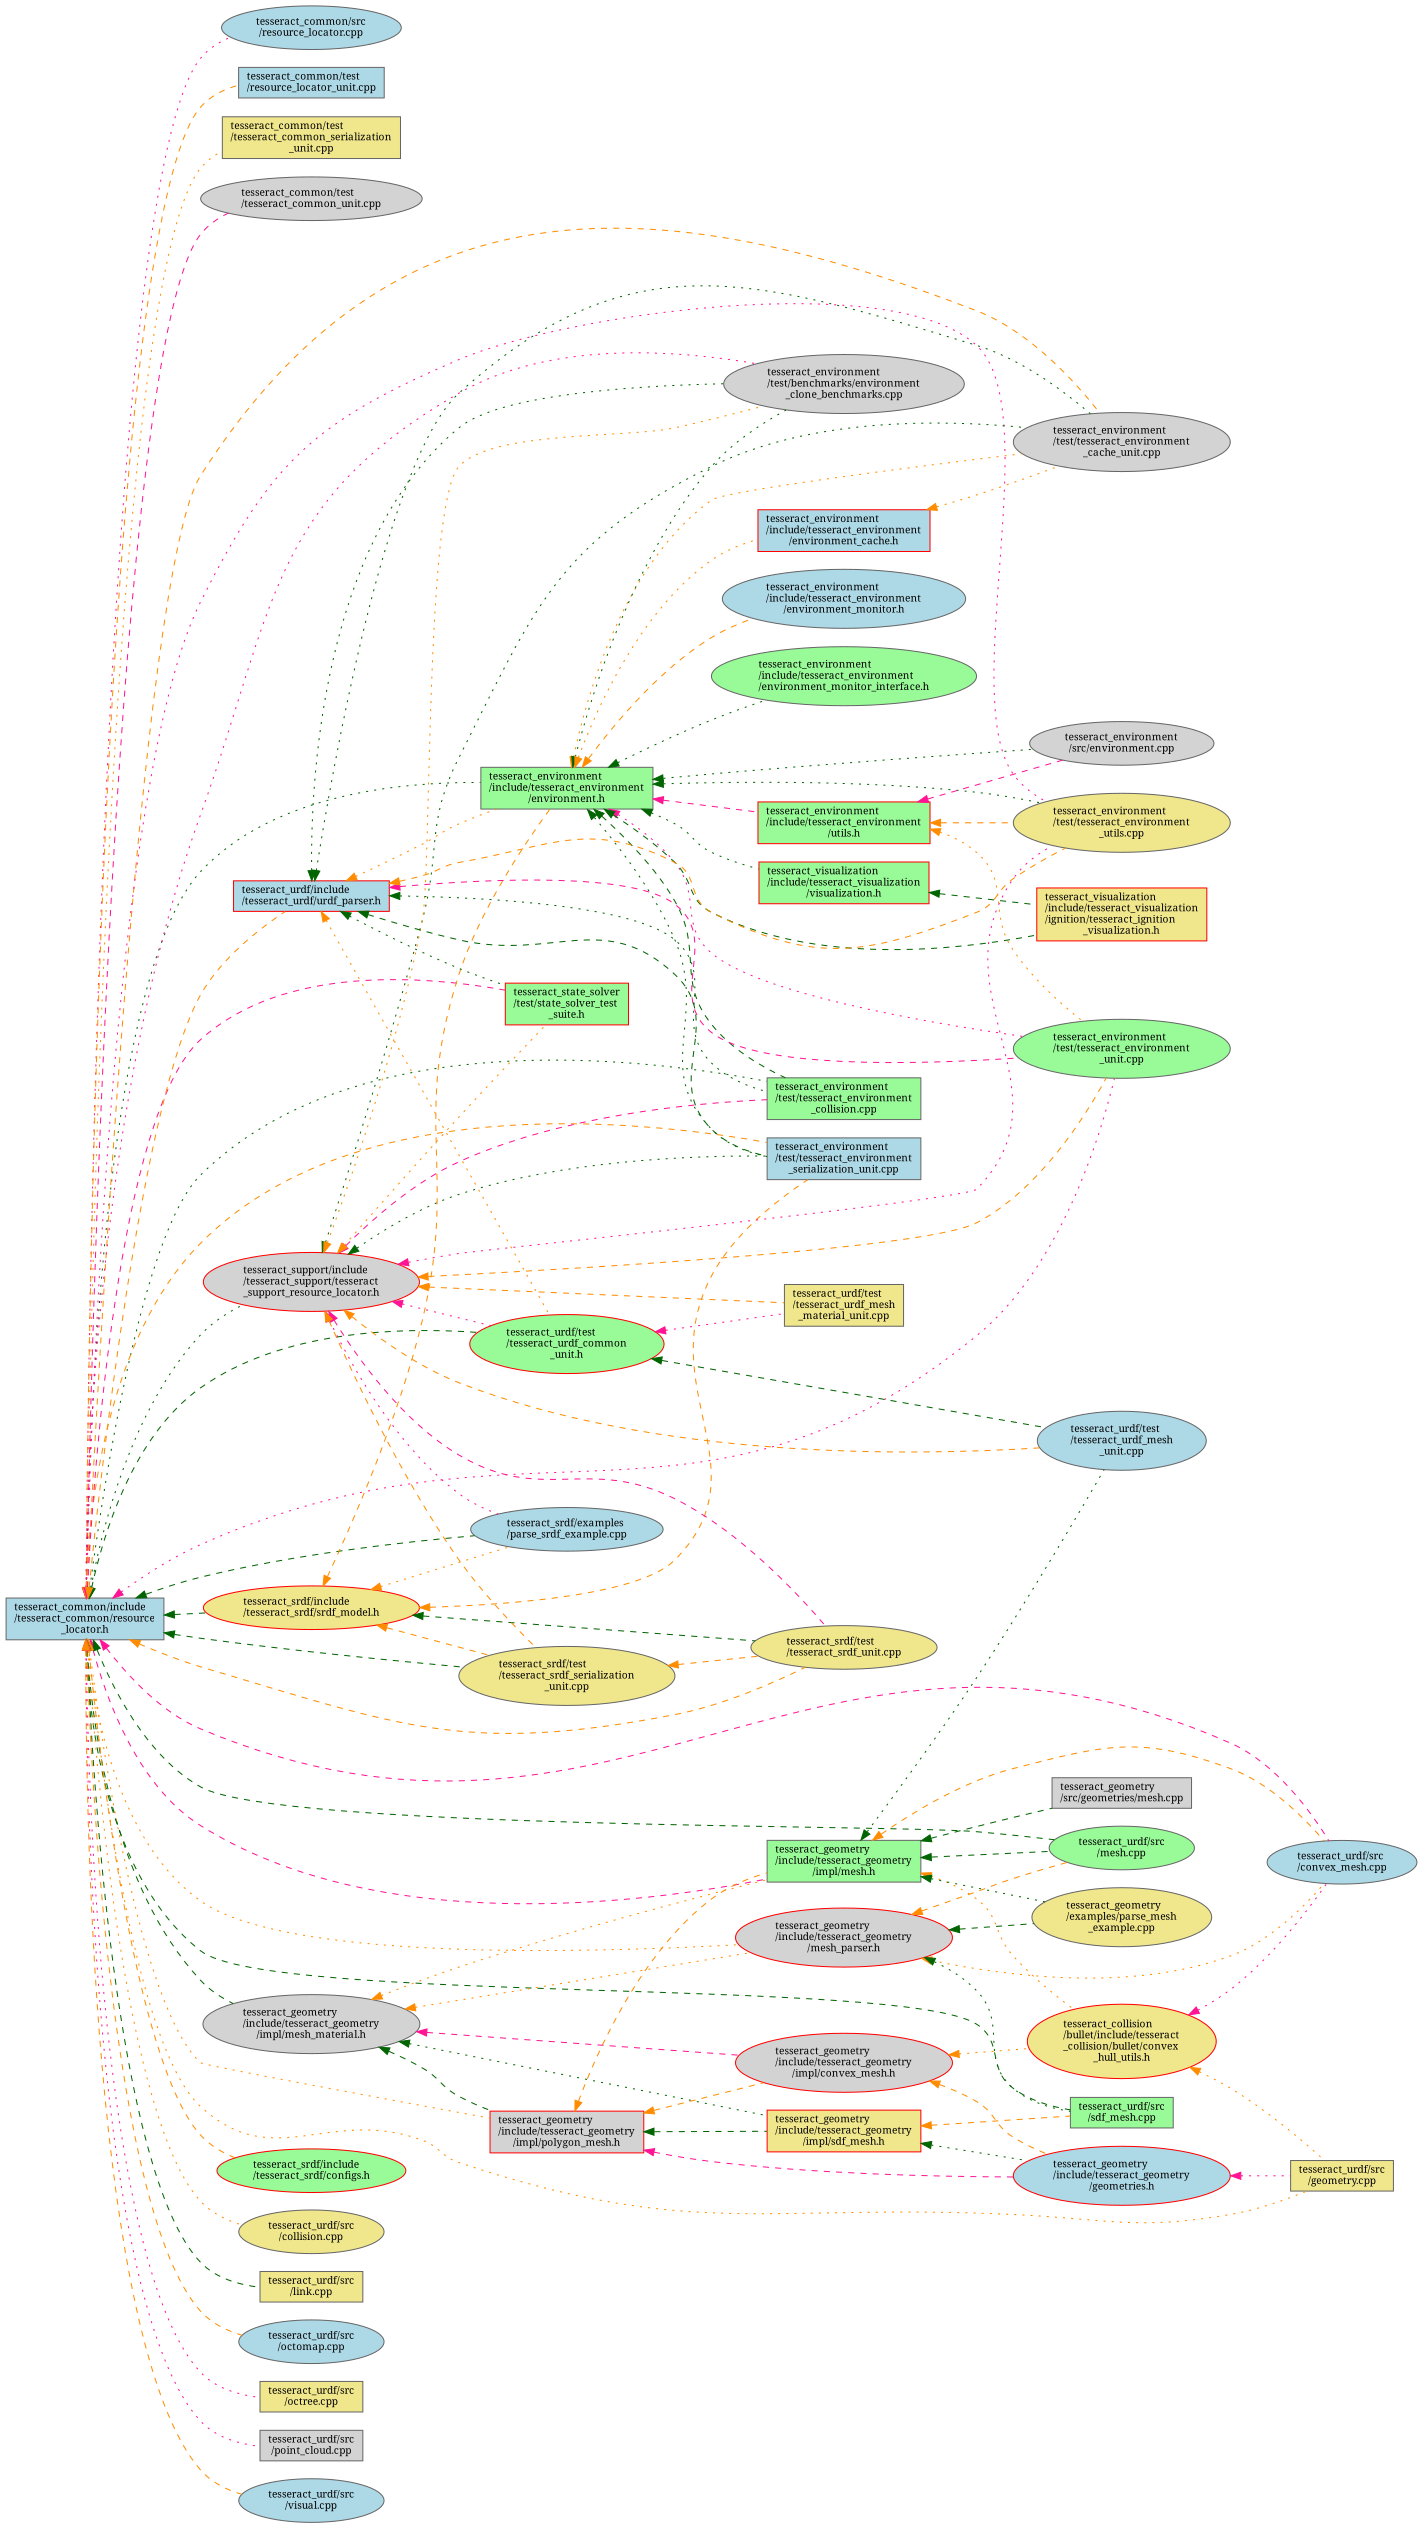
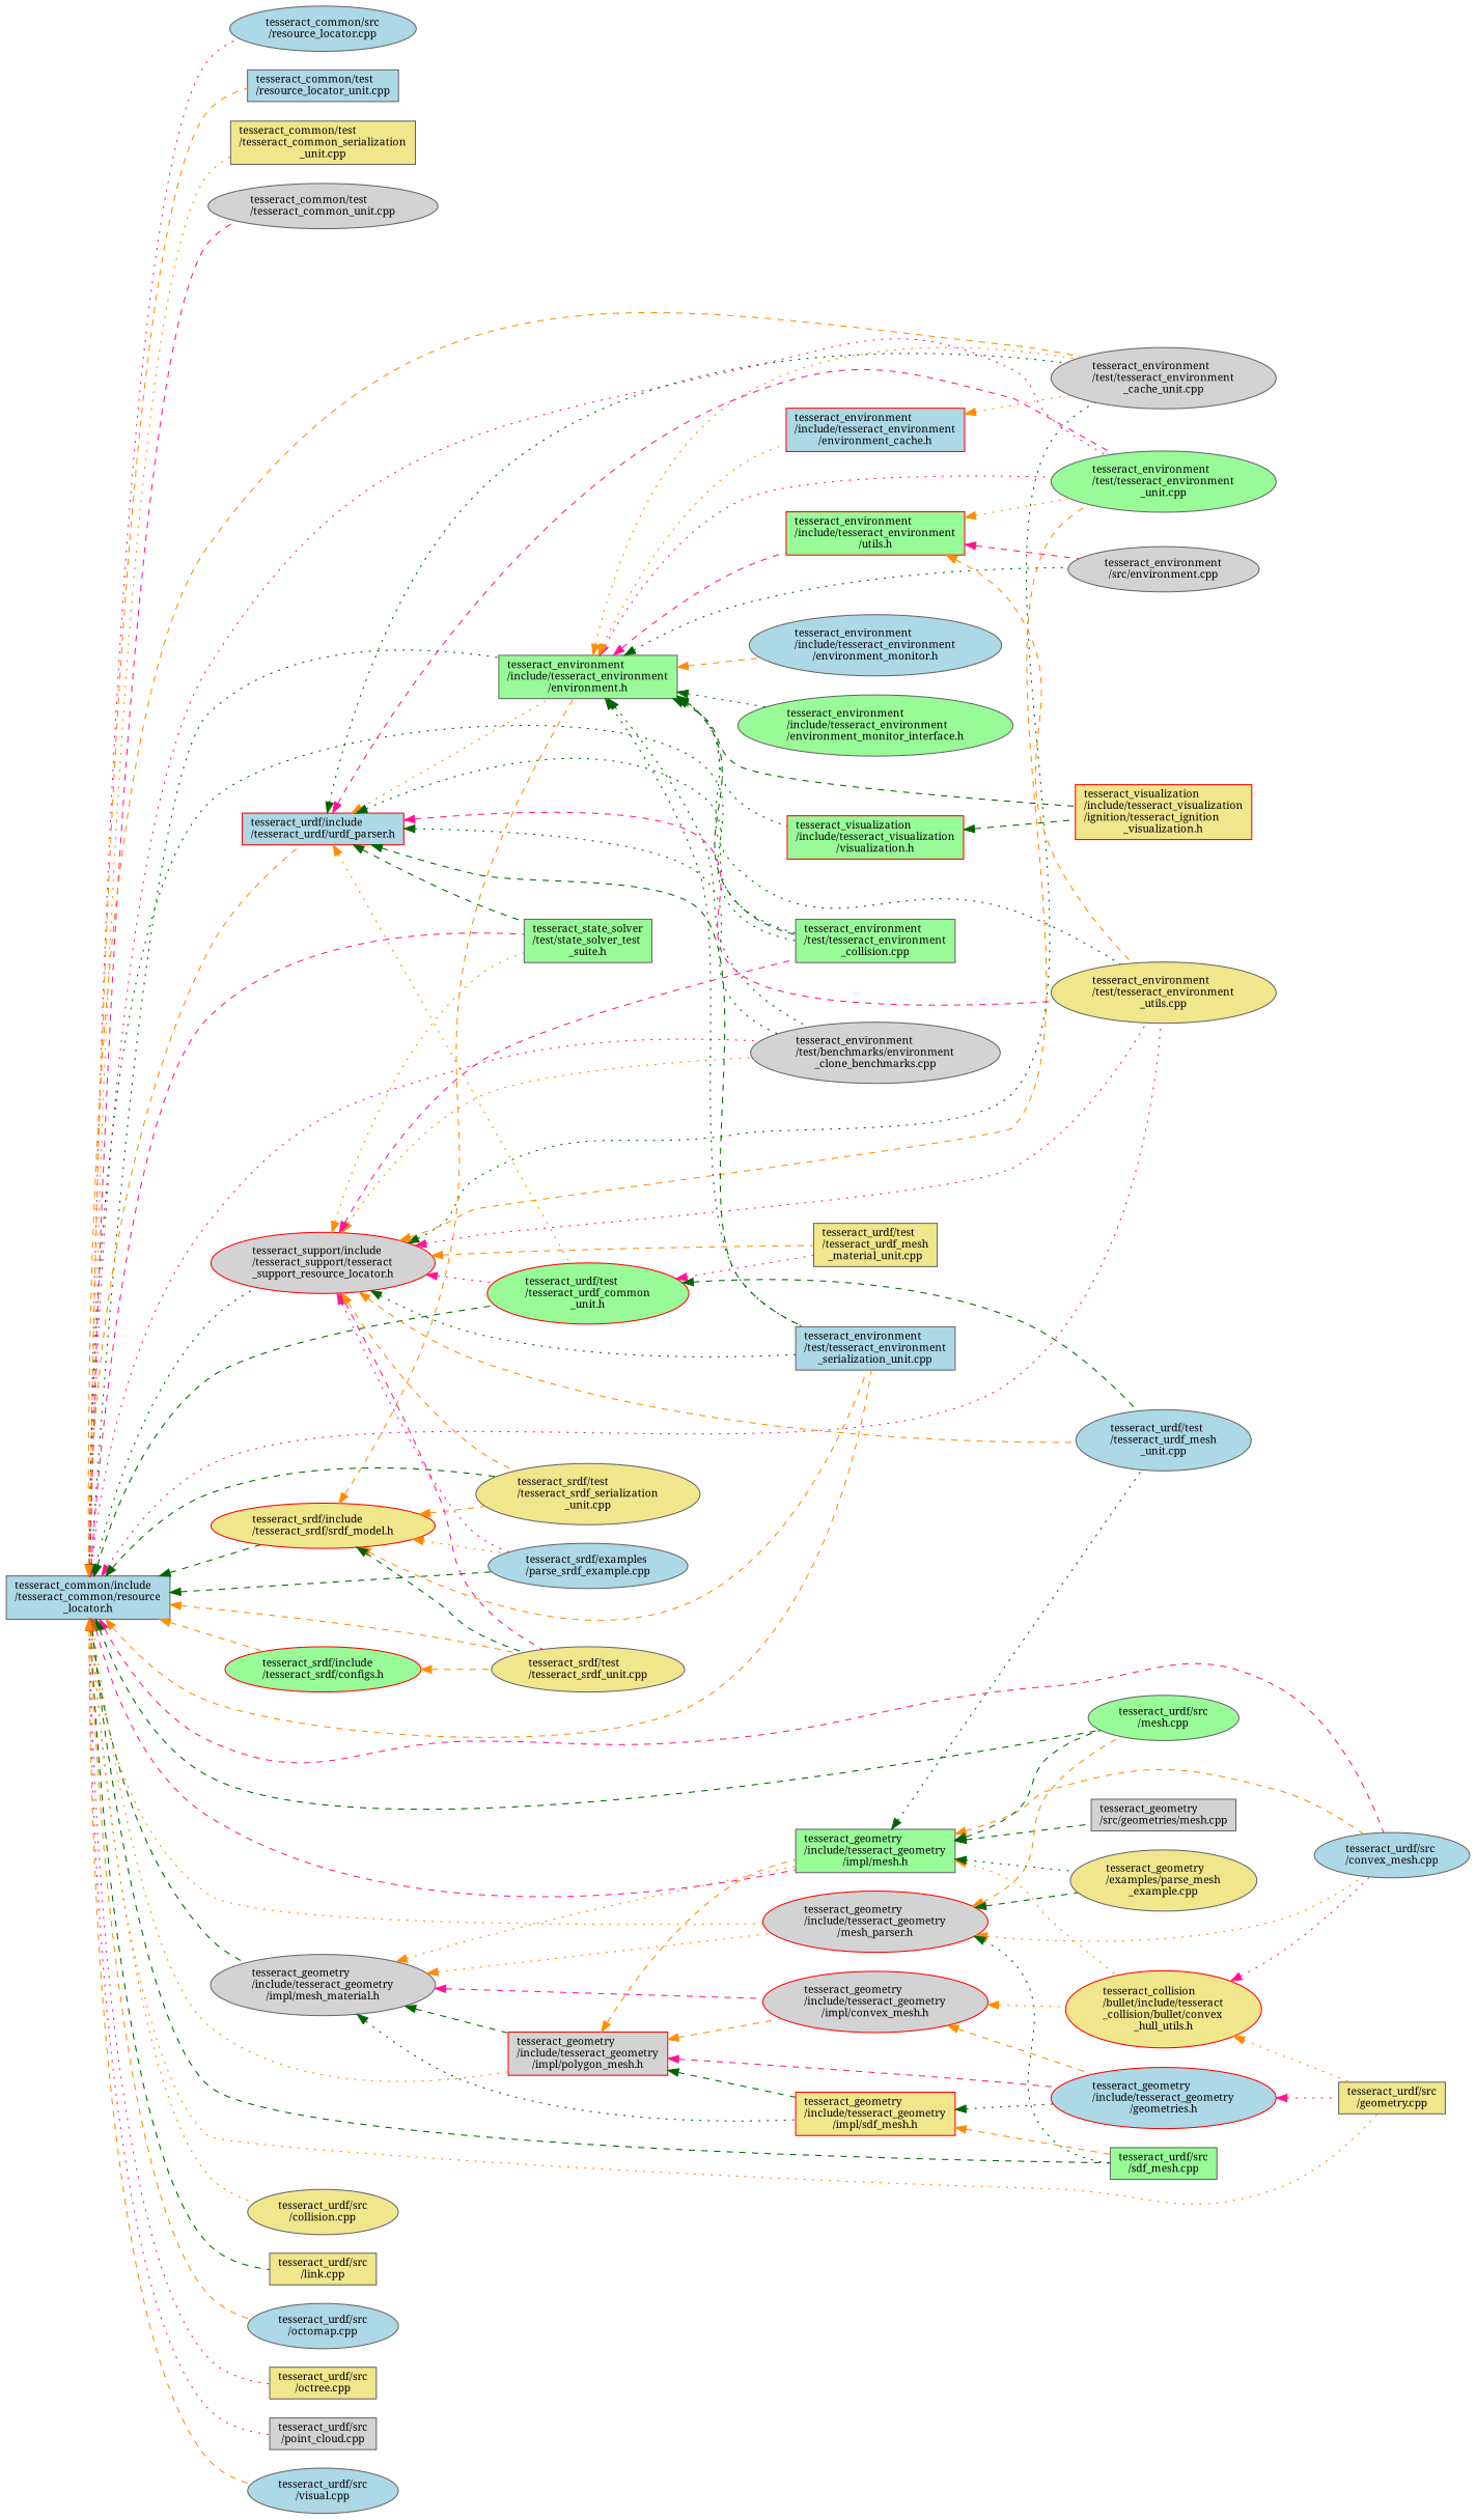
  digraph {
    fontname="Noto Serif"
    rankdir=LR
    node [color=grey40 fillcolor=khaki fontname="Noto Serif" fontsize=10 shape=ellipse style=filled]
    edge [color=darkorange dir=back fontname="Noto Serif" fontsize=10 labelfontname=Helvetica labelfontsize=10 style=dashed]
    n1 [color=gray40 fillcolor=lightblue fontcolor=black height=0.2 label="tesseract_common/include\l/tesseract_common/resource\l_locator.h" shape=box width=0.4]
    n2 [fillcolor=lightblue height=0.2 label="tesseract_common/src\l/resource_locator.cpp" width=0.4]
    n3 [fillcolor=lightblue height=0.2 label="tesseract_common/test\l/resource_locator_unit.cpp" shape=box width=0.4]
    n4 [height=0.2 label="tesseract_common/test\l/tesseract_common_serialization\l_unit.cpp" shape=box width=0.4]
    n5 [fillcolor=lightgrey height=0.2 label="tesseract_common/test\l/tesseract_common_unit.cpp" width=0.4]
    n6 [fillcolor=palegreen height=0.2 label="tesseract_environment\l/include/tesseract_environment\l/environment.h" shape=box width=0.4]
    n7 [fillcolor=lightgrey height=0.2 label="tesseract_environment\l/test/tesseract_environment\l_cache_unit.cpp" width=0.4]
    n8 [fillcolor=palegreen height=0.2 label="tesseract_environment\l/test/tesseract_environment\l_unit.cpp" width=0.4]
    n9 [height=0.2 label="tesseract_environment\l/test/tesseract_environment\l_utils.cpp" width=0.4]
    n10 [fillcolor=lightgrey height=0.2 label="tesseract_environment\l/test/benchmarks/environment\l_clone_benchmarks.cpp" width=0.4]
    n11 [fillcolor=palegreen height=0.2 label="tesseract_environment\l/test/tesseract_environment\l_collision.cpp" shape=box width=0.4]
    n12 [fillcolor=lightblue height=0.2 label="tesseract_environment\l/test/tesseract_environment\l_serialization_unit.cpp" shape=box width=0.4]
    n13 [fillcolor=palegreen height=0.2 label="tesseract_geometry\l/include/tesseract_geometry\l/impl/mesh.h" shape=box width=0.4]
    n14 [fillcolor=lightblue height=0.2 label="tesseract_urdf/src\l/convex_mesh.cpp" width=0.4]
    n15 [height=0.2 label="tesseract_urdf/src\l/geometry.cpp" shape=box width=0.4]
    n16 [fillcolor=palegreen height=0.2 label="tesseract_urdf/src\l/mesh.cpp" width=0.4]
    n17 [fillcolor=lightgrey height=0.2 label="tesseract_geometry\l/include/tesseract_geometry\l/impl/mesh_material.h" width=0.4]
    n18 [color=red fillcolor=lightgrey height=0.2 label="tesseract_geometry\l/include/tesseract_geometry\l/impl/polygon_mesh.h" shape=box width=0.4]
    n19 [fillcolor=palegreen height=0.2 label="tesseract_urdf/src\l/sdf_mesh.cpp" shape=box width=0.4]
    n20 [color=red fillcolor=lightgrey height=0.2 label="tesseract_geometry\l/include/tesseract_geometry\l/mesh_parser.h" width=0.4]
    n21 [fillcolor=lightblue height=0.2 label="tesseract_srdf/examples\l/parse_srdf_example.cpp" width=0.4]
    n22 [color=red fillcolor=palegreen height=0.2 label="tesseract_srdf/include\l/tesseract_srdf/configs.h" width=0.4]
    n23 [height=0.2 label="tesseract_srdf/test\l/tesseract_srdf_unit.cpp" width=0.4]
    n24 [color=red height=0.2 label="tesseract_srdf/include\l/tesseract_srdf/srdf_model.h" width=0.4]
    n25 [height=0.2 label="tesseract_srdf/test\l/tesseract_srdf_serialization\l_unit.cpp" width=0.4]
-   n26 [color=red fillcolor=palegreen height=0.2 label="tesseract_state_solver\l/test/state_solver_test\l_suite.h" shape=box width=0.4]
+   n26 [fillcolor=palegreen height=0.2 label="tesseract_state_solver\l/test/state_solver_test\l_suite.h" shape=box width=0.4]
    n27 [color=red fillcolor=lightgrey height=0.2 label="tesseract_support/include\l/tesseract_support/tesseract\l_support_resource_locator.h" width=0.4]
    n28 [color=red fillcolor=palegreen height=0.2 label="tesseract_urdf/test\l/tesseract_urdf_common\l_unit.h" width=0.4]
    n29 [color=red fillcolor=lightblue height=0.2 label="tesseract_urdf/include\l/tesseract_urdf/urdf_parser.h" shape=box width=0.4]
    n30 [height=0.2 label="tesseract_urdf/src\l/collision.cpp" width=0.4]
    n31 [height=0.2 label="tesseract_urdf/src\l/link.cpp" shape=box width=0.4]
    n32 [fillcolor=lightblue height=0.2 label="tesseract_urdf/src\l/octomap.cpp" width=0.4]
    n33 [height=0.2 label="tesseract_urdf/src\l/octree.cpp" shape=box width=0.4]
    n34 [fillcolor=lightgrey height=0.2 label="tesseract_urdf/src\l/point_cloud.cpp" shape=box width=0.4]
    n35 [fillcolor=lightblue height=0.2 label="tesseract_urdf/src\l/visual.cpp" width=0.4]
    n36 [color=red fillcolor=lightblue height=0.2 label="tesseract_environment\l/include/tesseract_environment\l/environment_cache.h" shape=box width=0.4]
    n37 [fillcolor=lightblue height=0.2 label="tesseract_environment\l/include/tesseract_environment\l/environment_monitor.h" width=0.4]
    n38 [fillcolor=palegreen height=0.2 label="tesseract_environment\l/include/tesseract_environment\l/environment_monitor_interface.h" width=0.4]
    n39 [color=red fillcolor=palegreen height=0.2 label="tesseract_environment\l/include/tesseract_environment\l/utils.h" shape=box width=0.4]
    n40 [fillcolor=lightgrey height=0.2 label="tesseract_environment\l/src/environment.cpp" width=0.4]
    n41 [color=red height=0.2 label="tesseract_visualization\l/include/tesseract_visualization\l/ignition/tesseract_ignition\l_visualization.h" shape=box width=0.4]
    n42 [color=red fillcolor=palegreen height=0.2 label="tesseract_visualization\l/include/tesseract_visualization\l/visualization.h" shape=box width=0.4]
    n43 [color=red height=0.2 label="tesseract_collision\l/bullet/include/tesseract\l_collision/bullet/convex\l_hull_utils.h" width=0.4]
    n44 [height=0.2 label="tesseract_geometry\l/examples/parse_mesh\l_example.cpp" width=0.4]
    n45 [fillcolor=lightgrey height=0.2 label="tesseract_geometry\l/src/geometries/mesh.cpp" shape=box width=0.4]
    n46 [fillcolor=lightblue height=0.2 label="tesseract_urdf/test\l/tesseract_urdf_mesh\l_unit.cpp" width=0.4]
    n47 [color=red fillcolor=lightgrey height=0.2 label="tesseract_geometry\l/include/tesseract_geometry\l/impl/convex_mesh.h" width=0.4]
    n48 [color=red height=0.2 label="tesseract_geometry\l/include/tesseract_geometry\l/impl/sdf_mesh.h" shape=box width=0.4]
    n49 [color=red fillcolor=lightblue height=0.2 label="tesseract_geometry\l/include/tesseract_geometry\l/geometries.h" width=0.4]
    n50 [height=0.2 label="tesseract_urdf/test\l/tesseract_urdf_mesh\l_material_unit.cpp" shape=box width=0.4]
    n1 -> n2 [color=deeppink style=dotted]
    n1 -> n3
    n1 -> n4 [style=dotted]
    n1 -> n5 [color=deeppink]
    n1 -> n6 [color=darkgreen style=dotted]
    n1 -> n7
    n1 -> n8 [color=deeppink style=dotted]
    n1 -> n9 [color=deeppink style=dotted]
    n1 -> n10 [color=deeppink style=dotted]
    n1 -> n11 [color=darkgreen style=dotted]
    n1 -> n12
    n1 -> n13 [color=deeppink]
    n1 -> n14 [color=deeppink]
    n1 -> n15 [style=dotted]
    n1 -> n16 [color=darkgreen]
    n1 -> n17 [color=darkgreen]
    n1 -> n18 [style=dotted]
    n1 -> n19 [color=darkgreen]
    n1 -> n20 [style=dotted]
    n1 -> n21 [color=darkgreen]
    n1 -> n22
    n1 -> n23
    n1 -> n24 [color=darkgreen]
    n1 -> n25 [color=darkgreen]
    n1 -> n26 [color=deeppink]
    n1 -> n27 [color=darkgreen style=dotted]
    n1 -> n28 [color=darkgreen]
    n1 -> n29
    n1 -> n30 [style=dotted]
    n1 -> n31 [color=darkgreen]
    n1 -> n32
    n1 -> n33 [color=deeppink style=dotted]
    n1 -> n34 [color=deeppink style=dotted]
    n1 -> n35
    n6 -> n7 [style=dotted]
    n6 -> n8 [color=deeppink style=dotted]
    n6 -> n9 [color=darkgreen style=dotted]
    n6 -> n10 [color=darkgreen style=dotted]
    n6 -> n11 [color=darkgreen]
    n6 -> n12 [color=darkgreen style=dotted]
    n6 -> n36 [style=dotted]
    n6 -> n37
    n6 -> n38 [color=darkgreen style=dotted]
    n6 -> n39 [color=deeppink]
    n6 -> n40 [color=darkgreen style=dotted]
    n6 -> n41 [color=darkgreen]
    n6 -> n42 [color=darkgreen style=dotted]
    n13 -> n14
    n13 -> n16 [color=darkgreen]
    n13 -> n43 [style=dotted]
    n13 -> n44 [color=darkgreen style=dotted]
    n13 -> n45 [color=darkgreen]
    n13 -> n46 [color=darkgreen style=dotted]
    n17 -> n13 [style=dotted]
    n17 -> n18 [color=darkgreen]
    n17 -> n20 [style=dotted]
    n17 -> n47 [color=deeppink]
    n17 -> n48 [color=darkgreen style=dotted]
    n18 -> n13
    n18 -> n47
    n18 -> n48 [color=darkgreen]
    n18 -> n49 [color=deeppink]
    n20 -> n14 [style=dotted]
    n20 -> n16
    n20 -> n19 [color=darkgreen style=dotted]
    n20 -> n44 [color=darkgreen]
-   n25 -> n23
+   n22 -> n23
    n24 -> n6
    n24 -> n12
    n24 -> n21 [style=dotted]
    n24 -> n23 [color=darkgreen]
    n24 -> n25
    n27 -> n7 [color=darkgreen style=dotted]
    n27 -> n8
    n27 -> n9 [color=deeppink style=dotted]
    n27 -> n10 [style=dotted]
    n27 -> n11 [color=deeppink]
    n27 -> n12 [color=darkgreen style=dotted]
    n27 -> n21 [color=deeppink style=dotted]
    n27 -> n23 [color=deeppink]
    n27 -> n25
    n27 -> n26 [style=dotted]
    n27 -> n28 [color=deeppink style=dotted]
    n27 -> n46
    n27 -> n50
    n28 -> n46 [color=darkgreen]
    n28 -> n50 [color=deeppink style=dotted]
    n29 -> n6 [style=dotted]
    n29 -> n7 [color=darkgreen style=dotted]
    n29 -> n8 [color=deeppink]
-   n29 -> n9
+   n29 -> n9 [color=deeppink]
    n29 -> n10 [color=darkgreen style=dotted]
    n29 -> n11 [color=darkgreen style=dotted]
    n29 -> n12 [color=darkgreen]
-   n29 -> n26 [color=darkgreen style=dotted]
+   n29 -> n26 [color=darkgreen]
    n29 -> n28 [style=dotted]
    n36 -> n7 [style=dotted]
    n39 -> n8 [style=dotted]
    n39 -> n9
    n39 -> n40 [color=deeppink]
    n42 -> n41 [color=darkgreen]
    n43 -> n14 [color=deeppink style=dotted]
    n43 -> n15 [style=dotted]
    n47 -> n43 [style=dotted]
    n47 -> n49
    n48 -> n19
    n48 -> n49 [color=darkgreen style=dotted]
    n49 -> n15 [color=deeppink style=dotted]
  }
